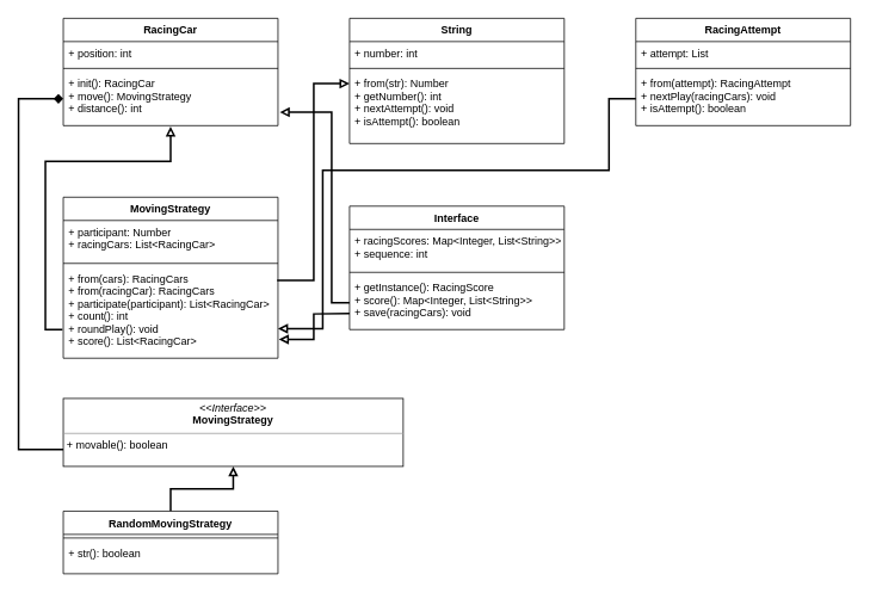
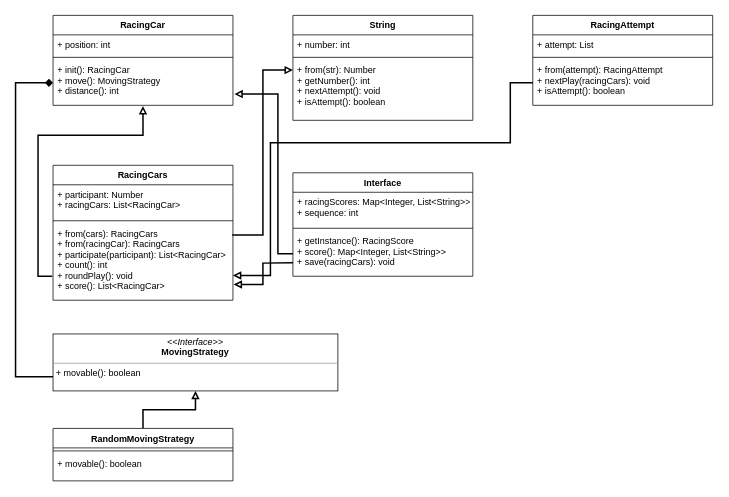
  <mxCell id="0" />
  <mxCell id="1" parent="0" />
- <mxCell id="2" value="MovingStrategy" style="swimlane;fontStyle=1;align=center;verticalAlign=top;childLayout=stackLayout;horizontal=1;startSize=26;horizontalStack=0;resizeParent=1;resizeParentMax=0;resizeLast=0;collapsible=1;marginBottom=0;" vertex="1" parent="1"><mxGeometry x="70" y="220" width="240" height="180" as="geometry" /></mxCell>
+ <mxCell id="2" value="RacingCars" style="swimlane;fontStyle=1;align=center;verticalAlign=top;childLayout=stackLayout;horizontal=1;startSize=26;horizontalStack=0;resizeParent=1;resizeParentMax=0;resizeLast=0;collapsible=1;marginBottom=0;" vertex="1" parent="1"><mxGeometry x="70" y="220" width="240" height="180" as="geometry" /></mxCell>
  <mxCell id="3" value="+ participant: Number&#10;+ racingCars: List&lt;RacingCar&gt;" style="text;strokeColor=none;fillColor=none;align=left;verticalAlign=top;spacingLeft=4;spacingRight=4;overflow=hidden;rotatable=0;points=[[0,0.5],[1,0.5]];portConstraint=eastwest;" vertex="1" parent="2"><mxGeometry y="26" width="240" height="44" as="geometry" /></mxCell>
  <mxCell id="4" value="" style="line;strokeWidth=1;fillColor=none;align=left;verticalAlign=middle;spacingTop=-1;spacingLeft=3;spacingRight=3;rotatable=0;labelPosition=right;points=[];portConstraint=eastwest;strokeColor=inherit;" vertex="1" parent="2"><mxGeometry y="70" width="240" height="8" as="geometry" /></mxCell>
  <mxCell id="5" value="+ from(cars): RacingCars&#10;+ from(racingCar): RacingCars&#10;+ participate(participant): List&lt;RacingCar&gt;&#10;+ count(): int&#10;+ roundPlay(): void&#10;+ score(): List&lt;RacingCar&gt;" style="text;strokeColor=none;fillColor=none;align=left;verticalAlign=top;spacingLeft=4;spacingRight=4;overflow=hidden;rotatable=0;points=[[0,0.5],[1,0.5]];portConstraint=eastwest;" vertex="1" parent="2"><mxGeometry y="78" width="240" height="102" as="geometry" /></mxCell>
  <mxCell id="6" value="RacingCar" style="swimlane;fontStyle=1;align=center;verticalAlign=top;childLayout=stackLayout;horizontal=1;startSize=26;horizontalStack=0;resizeParent=1;resizeParentMax=0;resizeLast=0;collapsible=1;marginBottom=0;" vertex="1" parent="1"><mxGeometry x="70" y="20" width="240" height="120" as="geometry" /></mxCell>
  <mxCell id="7" value="+ position: int" style="text;strokeColor=none;fillColor=none;align=left;verticalAlign=top;spacingLeft=4;spacingRight=4;overflow=hidden;rotatable=0;points=[[0,0.5],[1,0.5]];portConstraint=eastwest;" vertex="1" parent="6"><mxGeometry y="26" width="240" height="26" as="geometry" /></mxCell>
  <mxCell id="8" value="" style="line;strokeWidth=1;fillColor=none;align=left;verticalAlign=middle;spacingTop=-1;spacingLeft=3;spacingRight=3;rotatable=0;labelPosition=right;points=[];portConstraint=eastwest;strokeColor=inherit;" vertex="1" parent="6"><mxGeometry y="52" width="240" height="8" as="geometry" /></mxCell>
  <mxCell id="9" value="+ init(): RacingCar&#10;+ move(): MovingStrategy&#10;+ distance(): int" style="text;strokeColor=none;fillColor=none;align=left;verticalAlign=top;spacingLeft=4;spacingRight=4;overflow=hidden;rotatable=0;points=[[0,0.5],[1,0.5]];portConstraint=eastwest;" vertex="1" parent="6"><mxGeometry y="60" width="240" height="60" as="geometry" /></mxCell>
  <mxCell id="10" value="Interface" style="swimlane;fontStyle=1;align=center;verticalAlign=top;childLayout=stackLayout;horizontal=1;startSize=26;horizontalStack=0;resizeParent=1;resizeParentMax=0;resizeLast=0;collapsible=1;marginBottom=0;" vertex="1" parent="1"><mxGeometry x="390" y="230" width="240" height="138" as="geometry" /></mxCell>
  <mxCell id="11" value="+ racingScores: Map&lt;Integer, List&lt;String&gt;&gt;&#10;+ sequence: int" style="text;strokeColor=none;fillColor=none;align=left;verticalAlign=top;spacingLeft=4;spacingRight=4;overflow=hidden;rotatable=0;points=[[0,0.5],[1,0.5]];portConstraint=eastwest;" vertex="1" parent="10"><mxGeometry y="26" width="240" height="44" as="geometry" /></mxCell>
  <mxCell id="12" value="" style="line;strokeWidth=1;fillColor=none;align=left;verticalAlign=middle;spacingTop=-1;spacingLeft=3;spacingRight=3;rotatable=0;labelPosition=right;points=[];portConstraint=eastwest;strokeColor=inherit;" vertex="1" parent="10"><mxGeometry y="70" width="240" height="8" as="geometry" /></mxCell>
  <mxCell id="13" value="+ getInstance(): RacingScore&#10;+ score(): Map&lt;Integer, List&lt;String&gt;&gt;&#10;+ save(racingCars): void" style="text;strokeColor=none;fillColor=none;align=left;verticalAlign=top;spacingLeft=4;spacingRight=4;overflow=hidden;rotatable=0;points=[[0,0.5],[1,0.5]];portConstraint=eastwest;" vertex="1" parent="10"><mxGeometry y="78" width="240" height="60" as="geometry" /></mxCell>
  <mxCell id="14" value="RacingAttempt" style="swimlane;fontStyle=1;align=center;verticalAlign=top;childLayout=stackLayout;horizontal=1;startSize=26;horizontalStack=0;resizeParent=1;resizeParentMax=0;resizeLast=0;collapsible=1;marginBottom=0;" vertex="1" parent="1"><mxGeometry x="710" y="20" width="240" height="120" as="geometry" /></mxCell>
  <mxCell id="15" value="+ attempt: List" style="text;strokeColor=none;fillColor=none;align=left;verticalAlign=top;spacingLeft=4;spacingRight=4;overflow=hidden;rotatable=0;points=[[0,0.5],[1,0.5]];portConstraint=eastwest;" vertex="1" parent="14"><mxGeometry y="26" width="240" height="26" as="geometry" /></mxCell>
  <mxCell id="16" value="" style="line;strokeWidth=1;fillColor=none;align=left;verticalAlign=middle;spacingTop=-1;spacingLeft=3;spacingRight=3;rotatable=0;labelPosition=right;points=[];portConstraint=eastwest;strokeColor=inherit;" vertex="1" parent="14"><mxGeometry y="52" width="240" height="8" as="geometry" /></mxCell>
  <mxCell id="17" value="+ from(attempt): RacingAttempt&#10;+ nextPlay(racingCars): void&#10;+ isAttempt(): boolean" style="text;strokeColor=none;fillColor=none;align=left;verticalAlign=top;spacingLeft=4;spacingRight=4;overflow=hidden;rotatable=0;points=[[0,0.5],[1,0.5]];portConstraint=eastwest;" vertex="1" parent="14"><mxGeometry y="60" width="240" height="60" as="geometry" /></mxCell>
  <mxCell id="18" value="String" style="swimlane;fontStyle=1;align=center;verticalAlign=top;childLayout=stackLayout;horizontal=1;startSize=26;horizontalStack=0;resizeParent=1;resizeParentMax=0;resizeLast=0;collapsible=1;marginBottom=0;" vertex="1" parent="1"><mxGeometry x="390" y="20" width="240" height="140" as="geometry" /></mxCell>
  <mxCell id="19" value="+ number: int" style="text;strokeColor=none;fillColor=none;align=left;verticalAlign=top;spacingLeft=4;spacingRight=4;overflow=hidden;rotatable=0;points=[[0,0.5],[1,0.5]];portConstraint=eastwest;" vertex="1" parent="18"><mxGeometry y="26" width="240" height="26" as="geometry" /></mxCell>
  <mxCell id="20" value="" style="line;strokeWidth=1;fillColor=none;align=left;verticalAlign=middle;spacingTop=-1;spacingLeft=3;spacingRight=3;rotatable=0;labelPosition=right;points=[];portConstraint=eastwest;strokeColor=inherit;" vertex="1" parent="18"><mxGeometry y="52" width="240" height="8" as="geometry" /></mxCell>
  <mxCell id="21" value="+ from(str): Number&#10;+ getNumber(): int&#10;+ nextAttempt(): void&#10;+ isAttempt(): boolean" style="text;strokeColor=none;fillColor=none;align=left;verticalAlign=top;spacingLeft=4;spacingRight=4;overflow=hidden;rotatable=0;points=[[0,0.5],[1,0.5]];portConstraint=eastwest;" vertex="1" parent="18"><mxGeometry y="60" width="240" height="80" as="geometry" /></mxCell>
  <mxCell id="22" style="edgeStyle=orthogonalEdgeStyle;rounded=0;orthogonalLoop=1;jettySize=auto;html=1;endArrow=diamond;endFill=1;strokeWidth=2;exitX=0;exitY=0.75;exitDx=0;exitDy=0;entryX=0;entryY=0.5;entryDx=0;entryDy=0;" edge="1" parent="1" source="23" target="9"><mxGeometry relative="1" as="geometry"><mxPoint x="10" y="290" as="targetPoint" /><Array as="points"><mxPoint x="20" y="502" /><mxPoint x="20" y="110" /></Array></mxGeometry></mxCell>
  <mxCell id="23" value="&lt;p style=&quot;margin:0px;margin-top:4px;text-align:center;&quot;&gt;&lt;i&gt;&amp;lt;&amp;lt;Interface&amp;gt;&amp;gt;&lt;/i&gt;&lt;br&gt;&lt;b&gt;MovingStrategy&lt;/b&gt;&lt;/p&gt;&lt;hr size=&quot;1&quot;&gt;&lt;p style=&quot;margin:0px;margin-left:4px;&quot;&gt;&lt;/p&gt;&lt;p style=&quot;margin:0px;margin-left:4px;&quot;&gt;+ movable(): boolean&lt;br&gt;&lt;br&gt;&lt;/p&gt;" style="verticalAlign=top;align=left;overflow=fill;fontSize=12;fontFamily=Helvetica;html=1;" vertex="1" parent="1"><mxGeometry x="70" y="445" width="380" height="76" as="geometry" /></mxCell>
  <mxCell id="24" style="edgeStyle=orthogonalEdgeStyle;rounded=0;orthogonalLoop=1;jettySize=auto;html=1;exitX=0.5;exitY=0;exitDx=0;exitDy=0;entryX=0.5;entryY=1;entryDx=0;entryDy=0;strokeWidth=2;endArrow=block;endFill=0;" edge="1" parent="1" source="25" target="23"><mxGeometry relative="1" as="geometry" /></mxCell>
  <mxCell id="25" value="RandomMovingStrategy" style="swimlane;fontStyle=1;align=center;verticalAlign=top;childLayout=stackLayout;horizontal=1;startSize=26;horizontalStack=0;resizeParent=1;resizeParentMax=0;resizeLast=0;collapsible=1;marginBottom=0;" vertex="1" parent="1"><mxGeometry x="70" y="571" width="240" height="70" as="geometry" /></mxCell>
  <mxCell id="26" value="" style="line;strokeWidth=1;fillColor=none;align=left;verticalAlign=middle;spacingTop=-1;spacingLeft=3;spacingRight=3;rotatable=0;labelPosition=right;points=[];portConstraint=eastwest;strokeColor=inherit;" vertex="1" parent="25"><mxGeometry y="26" width="240" height="8" as="geometry" /></mxCell>
- <mxCell id="27" value="+ str(): boolean" style="text;strokeColor=none;fillColor=none;align=left;verticalAlign=top;spacingLeft=4;spacingRight=4;overflow=hidden;rotatable=0;points=[[0,0.5],[1,0.5]];portConstraint=eastwest;" vertex="1" parent="25"><mxGeometry y="34" width="240" height="36" as="geometry" /></mxCell>
+ <mxCell id="27" value="+ movable(): boolean" style="text;strokeColor=none;fillColor=none;align=left;verticalAlign=top;spacingLeft=4;spacingRight=4;overflow=hidden;rotatable=0;points=[[0,0.5],[1,0.5]];portConstraint=eastwest;" vertex="1" parent="25"><mxGeometry y="34" width="240" height="36" as="geometry" /></mxCell>
  <mxCell id="28" style="edgeStyle=orthogonalEdgeStyle;rounded=0;orthogonalLoop=1;jettySize=auto;html=1;strokeWidth=2;endArrow=block;endFill=0;entryX=0;entryY=0.163;entryDx=0;entryDy=0;entryPerimeter=0;exitX=0.996;exitY=0.147;exitDx=0;exitDy=0;exitPerimeter=0;" edge="1" parent="1" source="5" target="21"><mxGeometry relative="1" as="geometry" /></mxCell>
  <mxCell id="29" style="edgeStyle=orthogonalEdgeStyle;rounded=0;orthogonalLoop=1;jettySize=auto;html=1;entryX=0.5;entryY=1.017;entryDx=0;entryDy=0;strokeWidth=2;endArrow=block;endFill=0;exitX=-0.004;exitY=0.686;exitDx=0;exitDy=0;exitPerimeter=0;entryPerimeter=0;" edge="1" parent="1" source="5" target="9"><mxGeometry relative="1" as="geometry"><Array as="points"><mxPoint x="50" y="368" /><mxPoint x="50" y="180" /><mxPoint x="190" y="180" /></Array></mxGeometry></mxCell>
  <mxCell id="30" value="" style="edgeStyle=orthogonalEdgeStyle;rounded=0;orthogonalLoop=1;jettySize=auto;html=1;strokeWidth=2;endArrow=block;endFill=0;entryX=1.004;entryY=0.794;entryDx=0;entryDy=0;entryPerimeter=0;" edge="1" parent="1" target="5"><mxGeometry relative="1" as="geometry"><mxPoint x="390" y="350" as="sourcePoint" /></mxGeometry></mxCell>
  <mxCell id="31" style="edgeStyle=orthogonalEdgeStyle;rounded=0;orthogonalLoop=1;jettySize=auto;html=1;strokeWidth=2;endArrow=block;endFill=0;entryX=1.008;entryY=0.75;entryDx=0;entryDy=0;entryPerimeter=0;" edge="1" parent="1" source="13" target="9"><mxGeometry relative="1" as="geometry"><mxPoint x="360" y="280" as="targetPoint" /><Array as="points"><mxPoint x="370" y="338" /><mxPoint x="370" y="125" /></Array></mxGeometry></mxCell>
  <mxCell id="32" value="" style="edgeStyle=orthogonalEdgeStyle;rounded=0;orthogonalLoop=1;jettySize=auto;html=1;strokeWidth=2;endArrow=block;endFill=0;entryX=1;entryY=0.676;entryDx=0;entryDy=0;entryPerimeter=0;exitX=0;exitY=0.5;exitDx=0;exitDy=0;" edge="1" parent="1" source="17" target="5"><mxGeometry relative="1" as="geometry"><Array as="points"><mxPoint x="680" y="110" /><mxPoint x="680" y="190" /><mxPoint x="360" y="190" /><mxPoint x="360" y="367" /></Array></mxGeometry></mxCell>
